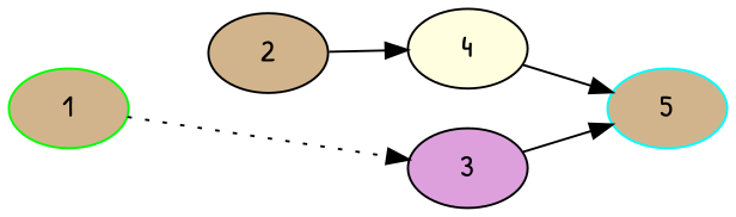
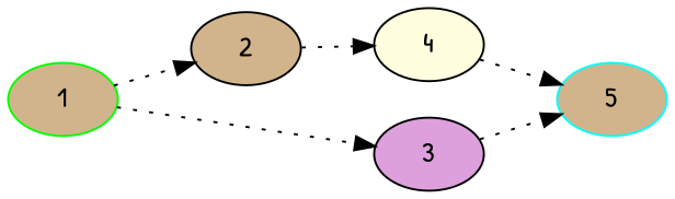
  strict digraph {
    fontname="Patrick Hand"
    rankdir=LR
    node [fillcolor=tan fontname="Patrick Hand" style=filled]
    edge [fontname="Patrick Hand" style=dotted]
    1 [color=green]
    2
    3 [fillcolor=plum]
    4 [fillcolor=lightyellow]
    5 [color=cyan]
+   1 -> 2
    1 -> 3
-   2 -> 4 [style=solid]
-   3 -> 5 [style=solid]
-   4 -> 5 [style=solid]
+   2 -> 4
+   3 -> 5
+   4 -> 5
  }
